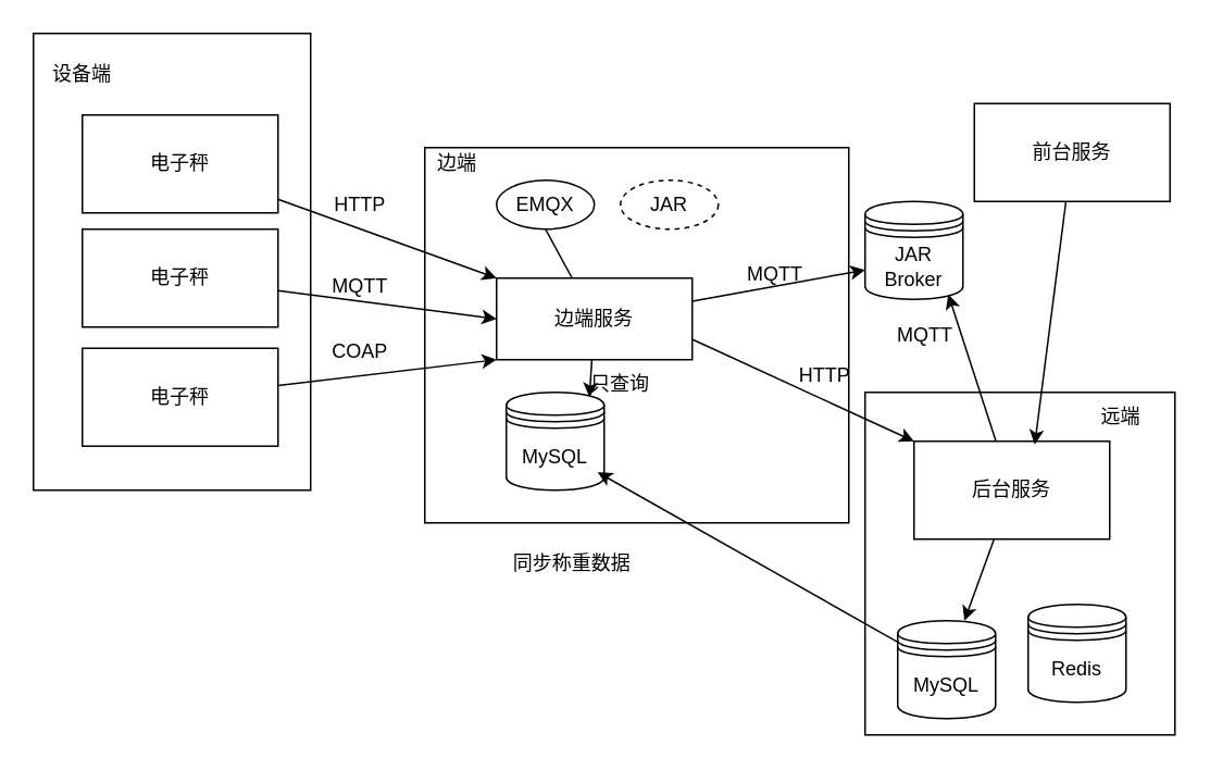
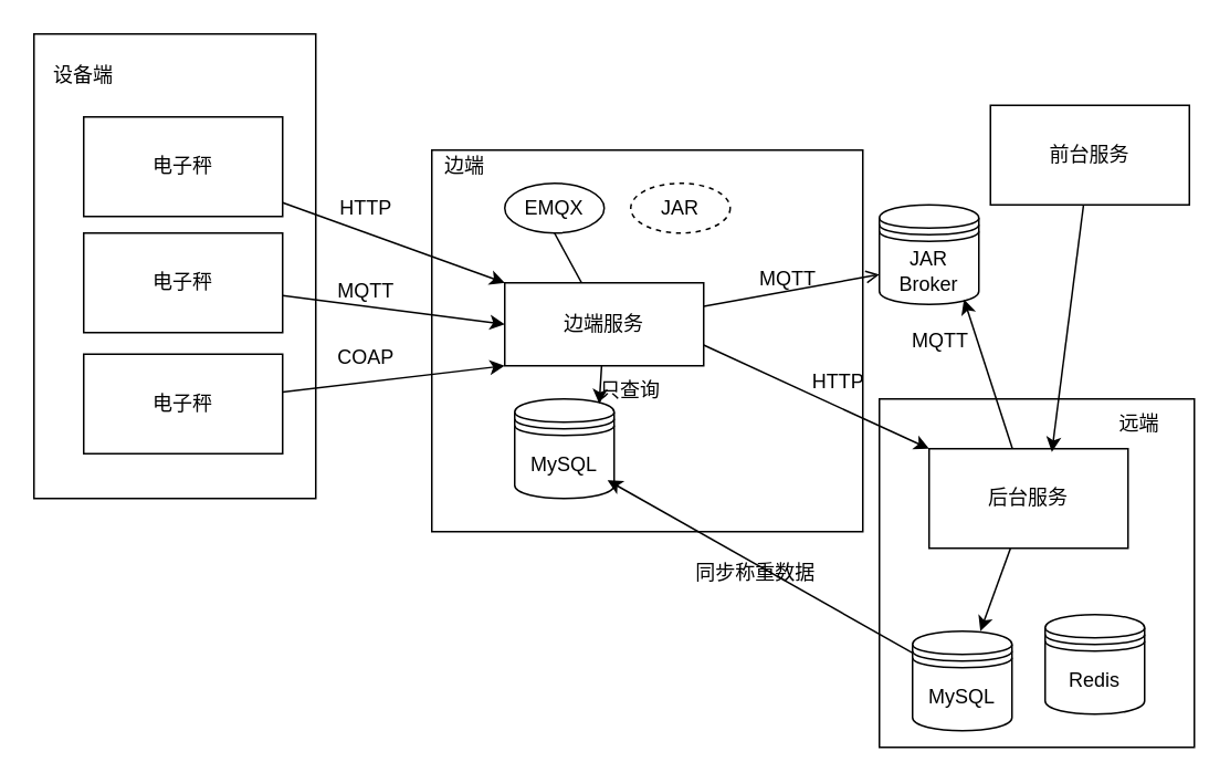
  <mxCell id="0" />
  <mxCell id="1" parent="0" />
  <mxCell id="2" value="" style="rounded=0;whiteSpace=wrap;html=1;" vertex="1" parent="1"><mxGeometry x="20" width="170" height="280" as="geometry" y="20" /></mxCell>
  <mxCell id="3" value="" style="rounded=0;whiteSpace=wrap;html=1;" vertex="1" parent="1"><mxGeometry x="530" y="240" width="190" height="210" as="geometry" /></mxCell>
  <mxCell id="4" value="" style="rounded=0;whiteSpace=wrap;html=1;" vertex="1" parent="1"><mxGeometry x="260" y="90" width="260" height="230" as="geometry" /></mxCell>
  <mxCell id="5" value="前台服务" style="rounded=0;whiteSpace=wrap;html=1;" parent="1" vertex="1"><mxGeometry x="597" y="63" width="120" height="60" as="geometry" /></mxCell>
  <mxCell id="6" style="edgeStyle=none;html=1;entryX=0.5;entryY=1;entryDx=0;entryDy=0;strokeColor=default;endArrow=none;endFill=0;" edge="1" parent="1" source="8" target="22"><mxGeometry relative="1" as="geometry" /></mxCell>
- <mxCell id="7" style="edgeStyle=none;html=1;entryX=0;entryY=0.7;entryDx=0;entryDy=0;" edge="1" parent="1" source="8" target="29"><mxGeometry relative="1" as="geometry" /></mxCell>
+ <mxCell id="7" style="edgeStyle=none;html=1;entryX=0;entryY=0.7;entryDx=0;entryDy=0;endArrow=open;" edge="1" parent="1" source="8" target="29"><mxGeometry relative="1" as="geometry" /></mxCell>
  <mxCell id="8" value="边端服务" style="rounded=0;whiteSpace=wrap;html=1;" parent="1" vertex="1"><mxGeometry x="304" y="170" width="120" height="50" as="geometry" /></mxCell>
  <mxCell id="9" style="edgeStyle=none;html=1;entryX=0;entryY=0;entryDx=0;entryDy=0;" parent="1" source="10" target="8" edge="1"><mxGeometry relative="1" as="geometry" /></mxCell>
  <mxCell id="10" value="电子秤" style="rounded=0;whiteSpace=wrap;html=1;" parent="1" vertex="1"><mxGeometry x="50" y="70" width="120" height="60" as="geometry" /></mxCell>
  <mxCell id="11" style="edgeStyle=none;html=1;entryX=0;entryY=0.5;entryDx=0;entryDy=0;" parent="1" source="12" target="8" edge="1"><mxGeometry relative="1" as="geometry" /></mxCell>
  <mxCell id="12" value="电子秤" style="rounded=0;whiteSpace=wrap;html=1;" parent="1" vertex="1"><mxGeometry x="50" y="140" width="120" height="60" as="geometry" /></mxCell>
  <mxCell id="13" style="edgeStyle=none;html=1;entryX=0;entryY=1;entryDx=0;entryDy=0;" parent="1" source="14" target="8" edge="1"><mxGeometry relative="1" as="geometry" /></mxCell>
  <mxCell id="14" value="电子秤" style="rounded=0;whiteSpace=wrap;html=1;" parent="1" vertex="1"><mxGeometry x="50" y="213" width="120" height="60" as="geometry" /></mxCell>
  <mxCell id="15" style="edgeStyle=none;html=1;entryX=0;entryY=0;entryDx=0;entryDy=0;exitX=1;exitY=0.75;exitDx=0;exitDy=0;" parent="1" source="8" target="20" edge="1"><mxGeometry relative="1" as="geometry"><mxPoint x="424" y="180" as="sourcePoint" /></mxGeometry></mxCell>
  <mxCell id="16" value="HTTP" style="text;html=1;align=center;verticalAlign=middle;resizable=0;points=[];autosize=1;strokeColor=none;fillColor=none;" parent="1" vertex="1"><mxGeometry x="195" y="110" width="50" height="30" as="geometry" /></mxCell>
  <mxCell id="17" value="MQTT" style="text;html=1;align=center;verticalAlign=middle;resizable=0;points=[];autosize=1;strokeColor=none;fillColor=none;" parent="1" vertex="1"><mxGeometry x="190" y="160" width="60" height="30" as="geometry" /></mxCell>
  <mxCell id="18" value="COAP" style="text;html=1;align=center;verticalAlign=middle;resizable=0;points=[];autosize=1;strokeColor=none;fillColor=none;" parent="1" vertex="1"><mxGeometry x="190" y="200" width="60" height="30" as="geometry" /></mxCell>
  <mxCell id="19" style="edgeStyle=none;html=1;" edge="1" parent="1" source="20" target="24"><mxGeometry relative="1" as="geometry" /></mxCell>
  <mxCell id="20" value="后台服务" style="rounded=0;whiteSpace=wrap;html=1;" parent="1" vertex="1"><mxGeometry x="560" y="270" width="120" height="60" as="geometry" /></mxCell>
  <mxCell id="21" value="HTTP" style="text;html=1;align=center;verticalAlign=middle;resizable=0;points=[];autosize=1;strokeColor=none;fillColor=none;" parent="1" vertex="1"><mxGeometry x="480" y="215" width="50" height="30" as="geometry" /></mxCell>
  <mxCell id="22" value="EMQX" style="ellipse;whiteSpace=wrap;html=1;" vertex="1" parent="1"><mxGeometry x="304" y="110" width="60" height="30" as="geometry" /></mxCell>
  <mxCell id="23" value="Redis" style="shape=datastore;whiteSpace=wrap;html=1;" vertex="1" parent="1"><mxGeometry x="630" y="370" width="60" height="60" as="geometry" /></mxCell>
  <mxCell id="24" value="MySQL" style="shape=datastore;whiteSpace=wrap;html=1;" vertex="1" parent="1"><mxGeometry x="550" y="380" width="60" height="60" as="geometry" /></mxCell>
  <mxCell id="25" value="MySQL" style="shape=datastore;whiteSpace=wrap;html=1;" vertex="1" parent="1"><mxGeometry x="310" y="240" width="60" height="60" as="geometry" /></mxCell>
  <mxCell id="26" style="edgeStyle=none;html=1;entryX=0.85;entryY=0.05;entryDx=0;entryDy=0;entryPerimeter=0;" edge="1" parent="1" source="8" target="25"><mxGeometry relative="1" as="geometry" /></mxCell>
  <mxCell id="27" style="edgeStyle=none;html=1;entryX=0.933;entryY=0.817;entryDx=0;entryDy=0;entryPerimeter=0;" edge="1" parent="1" source="24" target="25"><mxGeometry relative="1" as="geometry" /></mxCell>
- <mxCell id="28" value="同步称重数据" style="text;html=1;align=center;verticalAlign=middle;resizable=0;points=[];autosize=1;strokeColor=none;fillColor=none;" vertex="1" parent="1"><mxGeometry x="300" y="330" width="100" height="30" as="geometry" /></mxCell>
+ <mxCell id="28" value="同步称重数据" style="text;html=1;align=center;verticalAlign=middle;resizable=0;points=[];autosize=1;strokeColor=none;fillColor=none;" vertex="1" parent="1"><mxGeometry x="405" y="330" width="100" height="30" as="geometry" /></mxCell>
  <mxCell id="29" value="JAR Broker" style="shape=datastore;whiteSpace=wrap;html=1;" vertex="1" parent="1"><mxGeometry x="530" y="123" width="60" height="60" as="geometry" /></mxCell>
  <mxCell id="30" style="edgeStyle=none;html=1;entryX=0.85;entryY=0.95;entryDx=0;entryDy=0;entryPerimeter=0;" edge="1" parent="1" source="20" target="29"><mxGeometry relative="1" as="geometry" /></mxCell>
  <mxCell id="31" value="边端" style="text;html=1;align=center;verticalAlign=middle;whiteSpace=wrap;rounded=0;" vertex="1" parent="1"><mxGeometry x="250" y="85" width="60" height="30" as="geometry" /></mxCell>
  <mxCell id="32" value="远端" style="text;html=1;align=center;verticalAlign=middle;whiteSpace=wrap;rounded=0;" vertex="1" parent="1"><mxGeometry x="657" y="240" width="60" height="30" as="geometry" /></mxCell>
  <mxCell id="33" value="只查询" style="text;html=1;align=center;verticalAlign=middle;whiteSpace=wrap;rounded=0;" vertex="1" parent="1"><mxGeometry x="350" y="220" width="60" height="30" as="geometry" /></mxCell>
  <mxCell id="34" style="edgeStyle=none;html=1;entryX=0.617;entryY=0.033;entryDx=0;entryDy=0;entryPerimeter=0;" edge="1" parent="1" source="5" target="20"><mxGeometry relative="1" as="geometry" /></mxCell>
  <mxCell id="35" value="设备端" style="text;html=1;align=center;verticalAlign=middle;whiteSpace=wrap;rounded=0;" vertex="1" parent="1"><mxGeometry x="20" y="30" width="60" height="30" as="geometry" /></mxCell>
  <mxCell id="36" value="MQTT" style="text;html=1;align=center;verticalAlign=middle;whiteSpace=wrap;rounded=0;" vertex="1" parent="1"><mxGeometry x="445" y="153" width="60" height="30" as="geometry" /></mxCell>
  <mxCell id="37" value="MQTT" style="text;html=1;align=center;verticalAlign=middle;whiteSpace=wrap;rounded=0;" vertex="1" parent="1"><mxGeometry x="537" y="190" width="60" height="30" as="geometry" /></mxCell>
  <mxCell id="38" value="JAR" style="ellipse;whiteSpace=wrap;html=1;dashed=1;" vertex="1" parent="1"><mxGeometry x="380" y="110" width="60" height="30" as="geometry" /></mxCell>
